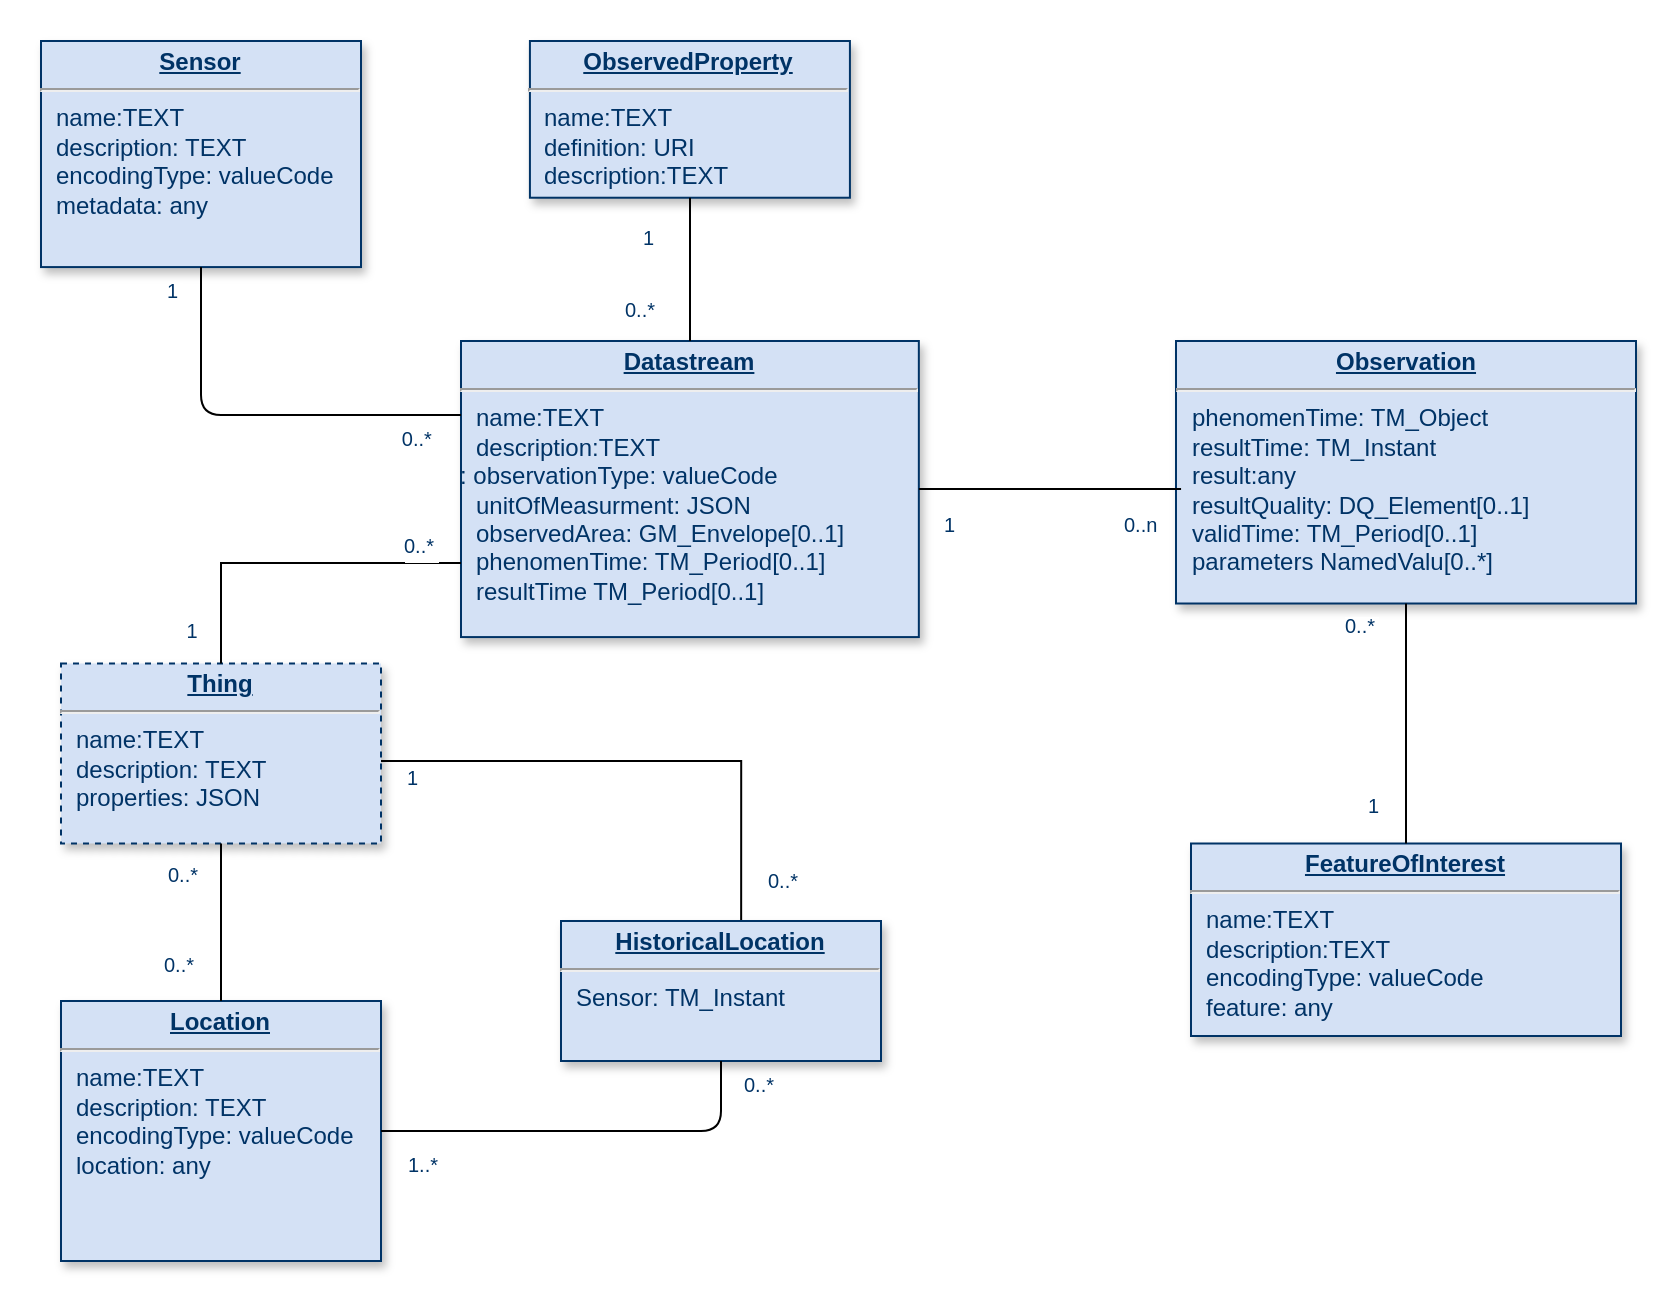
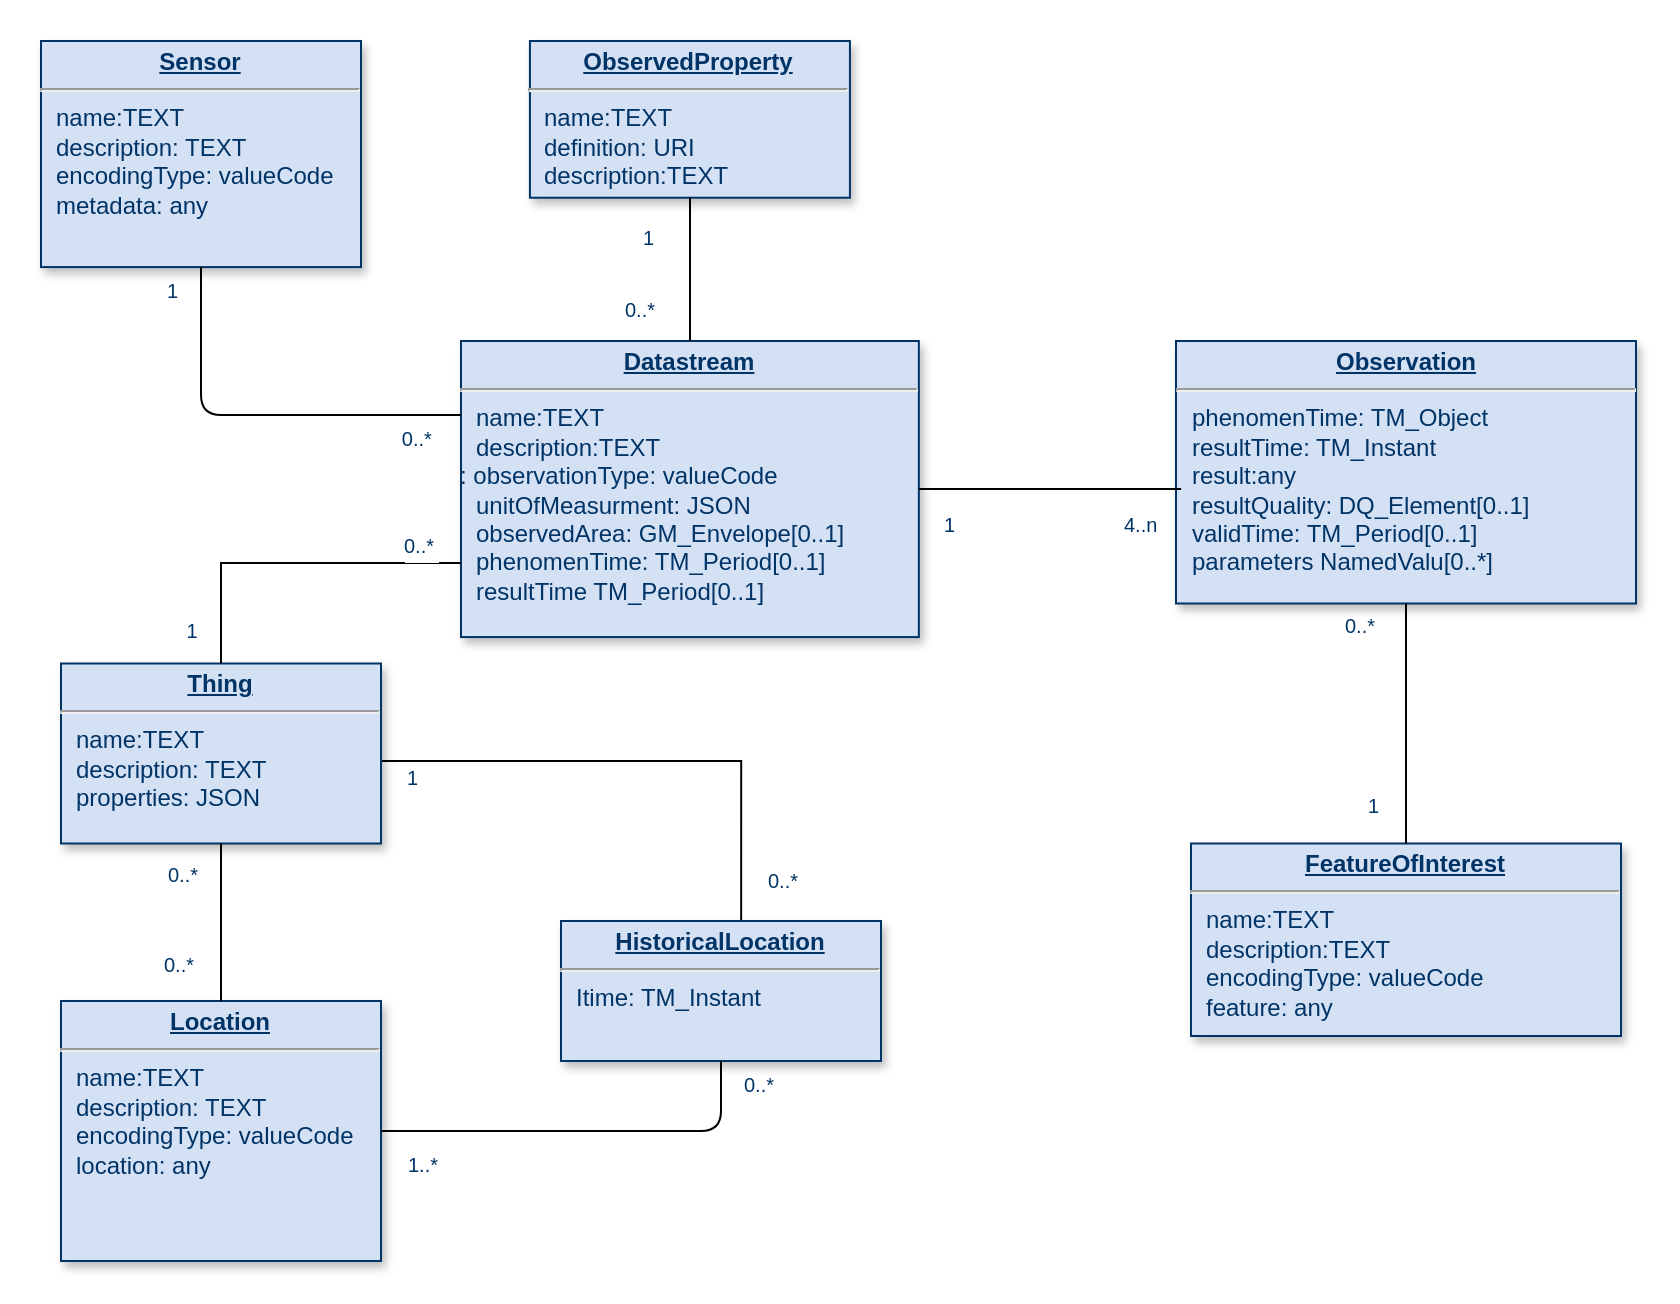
  <mxCell id="0" />
  <mxCell id="1" parent="0" />
  <mxCell id="2" value="" style="group" vertex="1" connectable="0" parent="1"><mxGeometry y="20" width="797.5" height="610" as="geometry" x="20" /></mxCell>
  <mxCell id="3" value="&lt;p style=&quot;margin: 0px; margin-top: 4px; text-align: center; text-decoration: underline;&quot;&gt;&lt;strong&gt;Observation&lt;/strong&gt;&lt;/p&gt;&lt;hr&gt;&lt;p style=&quot;margin: 0px; margin-left: 8px;&quot;&gt;phenomenTime: TM_Object&lt;/p&gt;&lt;p style=&quot;margin: 0px; margin-left: 8px;&quot;&gt;resultTime: TM_Instant&lt;/p&gt;&lt;p style=&quot;margin: 0px; margin-left: 8px;&quot;&gt;&lt;/p&gt;&lt;p style=&quot;margin: 0px; margin-left: 8px;&quot;&gt;result:any&lt;/p&gt;&lt;p style=&quot;margin: 0px; margin-left: 8px;&quot;&gt;resultQuality: DQ_Element[0..1]&lt;br&gt;&lt;/p&gt;&lt;p style=&quot;margin: 0px; margin-left: 8px;&quot;&gt;validTime: TM_Period[0..1]&lt;br&gt;&lt;/p&gt;&lt;p style=&quot;margin: 0px; margin-left: 8px;&quot;&gt;parameters NamedValu[0..*]&lt;/p&gt;" style="verticalAlign=top;align=left;overflow=fill;fontSize=12;fontFamily=Helvetica;html=1;strokeColor=#003366;shadow=1;fillColor=#D4E1F5;fontColor=#003366" parent="2" vertex="1"><mxGeometry x="567.5" y="150.0" width="230" height="131.25" as="geometry" /></mxCell>
  <mxCell id="4" value="&lt;p style=&quot;margin: 0px; margin-top: 4px; text-align: center; text-decoration: underline;&quot;&gt;&lt;strong&gt;ObservedProperty&lt;/strong&gt;&lt;/p&gt;&lt;hr&gt;&lt;p style=&quot;margin: 0px; margin-left: 8px;&quot;&gt;name:TEXT&lt;/p&gt;&lt;p style=&quot;margin: 0px; margin-left: 8px;&quot;&gt;definition: URI&lt;br&gt;&lt;/p&gt;&lt;p style=&quot;margin: 0px; margin-left: 8px;&quot;&gt;&lt;/p&gt;&lt;p style=&quot;margin: 0px; margin-left: 8px;&quot;&gt;description:TEXT&lt;/p&gt;" style="verticalAlign=top;align=left;overflow=fill;fontSize=12;fontFamily=Helvetica;html=1;strokeColor=#003366;shadow=1;fillColor=#D4E1F5;fontColor=#003366" parent="2" vertex="1"><mxGeometry x="244.46" width="160" height="78.36" as="geometry" /></mxCell>
  <mxCell id="5" value="&lt;p style=&quot;margin: 0px; margin-top: 4px; text-align: center; text-decoration: underline;&quot;&gt;&lt;strong&gt;Sensor&lt;/strong&gt;&lt;/p&gt;&lt;hr&gt;&lt;p style=&quot;margin: 0px; margin-left: 8px;&quot;&gt;name:TEXT&lt;/p&gt;&lt;p style=&quot;margin: 0px; margin-left: 8px;&quot;&gt;description: TEXT&lt;br&gt;&lt;/p&gt;&lt;p style=&quot;margin: 0px; margin-left: 8px;&quot;&gt;encodingType: valueCode&lt;br&gt;&lt;/p&gt;&lt;p style=&quot;margin: 0px; margin-left: 8px;&quot;&gt;metadata: any&lt;/p&gt;" style="verticalAlign=top;align=left;overflow=fill;fontSize=12;fontFamily=Helvetica;html=1;strokeColor=#003366;shadow=1;fillColor=#D4E1F5;fontColor=#003366" parent="2" vertex="1"><mxGeometry y="5.684e-14" width="160" height="113.04" as="geometry" /></mxCell>
  <mxCell id="6" value="&lt;p style=&quot;margin: 0px; margin-top: 4px; text-align: center; text-decoration: underline;&quot;&gt;&lt;strong&gt;FeatureOfInterest&lt;/strong&gt;&lt;/p&gt;&lt;hr&gt;&lt;p style=&quot;margin: 0px; margin-left: 8px;&quot;&gt;name:TEXT&lt;/p&gt;&lt;p style=&quot;margin: 0px; margin-left: 8px;&quot;&gt;&lt;/p&gt;&lt;p style=&quot;margin: 0px; margin-left: 8px;&quot;&gt;description:TEXT&lt;/p&gt;&lt;p style=&quot;margin: 0px; margin-left: 8px;&quot;&gt;encodingType: valueCode&lt;br&gt;&lt;/p&gt;&lt;p style=&quot;margin: 0px; margin-left: 8px;&quot;&gt;feature: any&lt;/p&gt;" style="verticalAlign=top;align=left;overflow=fill;fontSize=12;fontFamily=Helvetica;html=1;strokeColor=#003366;shadow=1;fillColor=#D4E1F5;fontColor=#003366" parent="2" vertex="1"><mxGeometry x="575" y="401.25" width="215" height="96.25" as="geometry" /></mxCell>
  <mxCell id="7" value="&lt;p style=&quot;margin: 0px; margin-top: 4px; text-align: center; text-decoration: underline;&quot;&gt;&lt;strong&gt;Location&lt;/strong&gt;&lt;/p&gt;&lt;hr&gt;&lt;p style=&quot;margin: 0px; margin-left: 8px;&quot;&gt;name:TEXT&lt;/p&gt;&lt;p style=&quot;margin: 0px; margin-left: 8px;&quot;&gt;description: TEXT&lt;br&gt;&lt;/p&gt;&lt;p style=&quot;margin: 0px; margin-left: 8px;&quot;&gt;encodingType: valueCode&lt;br&gt;&lt;/p&gt;&lt;p style=&quot;margin: 0px; margin-left: 8px;&quot;&gt;location: any&lt;/p&gt;" style="verticalAlign=top;align=left;overflow=fill;fontSize=12;fontFamily=Helvetica;html=1;strokeColor=#003366;shadow=1;fillColor=#D4E1F5;fontColor=#003366" parent="2" vertex="1"><mxGeometry x="10" y="480" width="160" height="130" as="geometry" /></mxCell>
  <mxCell id="8" value="&lt;p style=&quot;margin: 0px; margin-top: 4px; text-align: center; text-decoration: underline;&quot;&gt;&lt;strong&gt;Datastream&lt;/strong&gt;&lt;/p&gt;&lt;hr&gt;&lt;p style=&quot;margin: 0px; margin-left: 8px;&quot;&gt;name:TEXT&lt;/p&gt;&lt;p style=&quot;margin: 0px; margin-left: 8px;&quot;&gt;&lt;/p&gt;&lt;p style=&quot;margin: 0px; margin-left: 8px;&quot;&gt;description:TEXT&lt;/p&gt;: observationType: valueCode&lt;br&gt;&lt;p style=&quot;margin: 0px; margin-left: 8px;&quot;&gt;&lt;/p&gt;&lt;p style=&quot;margin: 0px; margin-left: 8px;&quot;&gt;unitOfMeasurment: JSON&lt;br&gt;&lt;/p&gt;&lt;p style=&quot;margin: 0px; margin-left: 8px;&quot;&gt;observedArea: GM_Envelope[0..1]&lt;br&gt;&lt;/p&gt;&lt;p style=&quot;margin: 0px; margin-left: 8px;&quot;&gt;phenomenTime: TM_Period[0..1]&lt;br&gt;&lt;/p&gt;&lt;p style=&quot;margin: 0px; margin-left: 8px;&quot;&gt;resultTime TM_Period[0..1]&lt;/p&gt;" style="verticalAlign=top;align=left;overflow=fill;fontSize=12;fontFamily=Helvetica;html=1;strokeColor=#003366;shadow=1;fillColor=#D4E1F5;fontColor=#003366" parent="2" vertex="1"><mxGeometry x="210.0" y="150.0" width="228.92" height="148.04" as="geometry" /></mxCell>
  <mxCell id="9" style="edgeStyle=orthogonalEdgeStyle;rounded=0;orthogonalLoop=1;jettySize=auto;html=1;entryX=1;entryY=0.75;entryDx=0;entryDy=0;exitX=0.563;exitY=0;exitDx=0;exitDy=0;exitPerimeter=0;endArrow=none;endFill=0;" edge="1" parent="2" source="10"><mxGeometry relative="1" as="geometry"><mxPoint x="350" y="421.25" as="sourcePoint" /><mxPoint x="170" y="360" as="targetPoint" /><Array as="points"><mxPoint x="350" y="360" /></Array></mxGeometry></mxCell>
- <mxCell id="10" value="&lt;p style=&quot;margin: 0px; margin-top: 4px; text-align: center; text-decoration: underline;&quot;&gt;&lt;strong&gt;HistoricalLocation&lt;/strong&gt;&lt;/p&gt;&lt;hr&gt;&lt;p style=&quot;margin: 0px; margin-left: 8px;&quot;&gt;Sensor: TM_Instant&lt;/p&gt;" style="verticalAlign=top;align=left;overflow=fill;fontSize=12;fontFamily=Helvetica;html=1;strokeColor=#003366;shadow=1;fillColor=#D4E1F5;fontColor=#003366" parent="2" vertex="1"><mxGeometry x="260" y="440" width="160" height="70" as="geometry" /></mxCell>
- <mxCell id="11" value="&lt;p style=&quot;margin: 0px ; margin-top: 4px ; text-align: center ; text-decoration: underline&quot;&gt;&lt;strong&gt;Thing&lt;/strong&gt;&lt;/p&gt;&lt;hr&gt;&lt;p style=&quot;margin: 0px; margin-left: 8px;&quot;&gt;name:TEXT&lt;/p&gt;&lt;p style=&quot;margin: 0px; margin-left: 8px;&quot;&gt;description: TEXT &lt;br&gt;&lt;/p&gt;&lt;p style=&quot;margin: 0px; margin-left: 8px;&quot;&gt;properties: JSON&lt;/p&gt;" style="verticalAlign=top;align=left;overflow=fill;fontSize=12;fontFamily=Helvetica;html=1;strokeColor=#003366;shadow=1;fillColor=#D4E1F5;fontColor=#003366;dashed=1;" parent="2" vertex="1"><mxGeometry x="10" y="311.25" width="160" height="90" as="geometry" /></mxCell>
+ <mxCell id="10" value="&lt;p style=&quot;margin: 0px; margin-top: 4px; text-align: center; text-decoration: underline;&quot;&gt;&lt;strong&gt;HistoricalLocation&lt;/strong&gt;&lt;/p&gt;&lt;hr&gt;&lt;p style=&quot;margin: 0px; margin-left: 8px;&quot;&gt;Itime: TM_Instant&lt;/p&gt;" style="verticalAlign=top;align=left;overflow=fill;fontSize=12;fontFamily=Helvetica;html=1;strokeColor=#003366;shadow=1;fillColor=#D4E1F5;fontColor=#003366" parent="2" vertex="1"><mxGeometry x="260" y="440" width="160" height="70" as="geometry" /></mxCell>
+ <mxCell id="11" value="&lt;p style=&quot;margin: 0px ; margin-top: 4px ; text-align: center ; text-decoration: underline&quot;&gt;&lt;strong&gt;Thing&lt;/strong&gt;&lt;/p&gt;&lt;hr&gt;&lt;p style=&quot;margin: 0px; margin-left: 8px;&quot;&gt;name:TEXT&lt;/p&gt;&lt;p style=&quot;margin: 0px; margin-left: 8px;&quot;&gt;description: TEXT &lt;br&gt;&lt;/p&gt;&lt;p style=&quot;margin: 0px; margin-left: 8px;&quot;&gt;properties: JSON&lt;/p&gt;" style="verticalAlign=top;align=left;overflow=fill;fontSize=12;fontFamily=Helvetica;html=1;strokeColor=#003366;shadow=1;fillColor=#D4E1F5;fontColor=#003366" parent="2" vertex="1"><mxGeometry x="10" y="311.25" width="160" height="90" as="geometry" /></mxCell>
  <mxCell id="12" value="" style="endArrow=none;endSize=12;startArrow=none;startSize=14;startFill=0;edgeStyle=orthogonalEdgeStyle;endFill=0;" parent="2" source="4" target="8" edge="1"><mxGeometry x="389.36" y="350" as="geometry"><mxPoint x="379.36" y="340" as="sourcePoint" /><mxPoint x="539.36" y="340" as="targetPoint" /></mxGeometry></mxCell>
  <mxCell id="13" value="1" style="resizable=0;align=left;verticalAlign=top;labelBackgroundColor=#ffffff;fontSize=10;strokeColor=#003366;shadow=1;fillColor=#D4E1F5;fontColor=#003366" parent="12" connectable="0" vertex="1"><mxGeometry x="-1" relative="1" as="geometry"><mxPoint x="-25" y="8" as="offset" /></mxGeometry></mxCell>
  <mxCell id="14" value="0..*&#10;" style="resizable=0;align=right;verticalAlign=top;labelBackgroundColor=#ffffff;fontSize=10;strokeColor=#003366;shadow=1;fillColor=#D4E1F5;fontColor=#003366" parent="12" connectable="0" vertex="1"><mxGeometry x="1" relative="1" as="geometry"><mxPoint x="-16" y="-28" as="offset" /></mxGeometry></mxCell>
  <mxCell id="15" value="" style="endArrow=none;endSize=12;startArrow=none;startSize=14;startFill=0;edgeStyle=orthogonalEdgeStyle;entryX=1;entryY=0.5;entryDx=0;entryDy=0;endFill=0;exitX=0.5;exitY=1;exitDx=0;exitDy=0;" parent="2" source="10" target="7" edge="1"><mxGeometry x="469.36" y="526.16" as="geometry"><mxPoint x="459.36" y="516.16" as="sourcePoint" /><mxPoint x="970" y="760" as="targetPoint" /></mxGeometry></mxCell>
  <mxCell id="16" value="0..*" style="resizable=0;align=left;verticalAlign=top;labelBackgroundColor=#ffffff;fontSize=10;strokeColor=#003366;shadow=1;fillColor=#D4E1F5;fontColor=#003366" parent="15" connectable="0" vertex="1"><mxGeometry x="-1" relative="1" as="geometry"><mxPoint x="10" as="offset" /></mxGeometry></mxCell>
  <mxCell id="17" value="1..*" style="resizable=0;align=right;verticalAlign=top;labelBackgroundColor=#ffffff;fontSize=10;strokeColor=#003366;shadow=1;fillColor=#D4E1F5;fontColor=#003366" parent="15" connectable="0" vertex="1"><mxGeometry x="1" relative="1" as="geometry"><mxPoint x="30" y="5" as="offset" /></mxGeometry></mxCell>
  <mxCell id="18" value="" style="endArrow=none;endSize=12;startArrow=none;startSize=14;startFill=0;edgeStyle=orthogonalEdgeStyle;entryX=0;entryY=0.75;rounded=0;endFill=0;exitX=0.5;exitY=0;exitDx=0;exitDy=0;entryDx=0;entryDy=0;" parent="2" source="11" target="8" edge="1"><mxGeometry x="419.36" y="820" as="geometry"><mxPoint x="409.36" y="810" as="sourcePoint" /><mxPoint x="569.36" y="810" as="targetPoint" /></mxGeometry></mxCell>
  <mxCell id="19" value="0..*&#10;" style="resizable=0;align=left;verticalAlign=top;labelBackgroundColor=#ffffff;fontSize=10;strokeColor=#003366;shadow=1;fillColor=#D4E1F5;fontColor=#003366" parent="18" connectable="0" vertex="1"><mxGeometry x="-1" relative="1" as="geometry"><mxPoint x="90" y="-71" as="offset" /></mxGeometry></mxCell>
  <mxCell id="20" value="1" style="resizable=0;align=right;verticalAlign=top;labelBackgroundColor=#ffffff;fontSize=10;strokeColor=#003366;shadow=1;fillColor=#D4E1F5;fontColor=#003366" parent="18" connectable="0" vertex="1"><mxGeometry x="1" relative="1" as="geometry"><mxPoint x="-130" y="22" as="offset" /></mxGeometry></mxCell>
  <mxCell id="21" value="" style="endArrow=none;endSize=12;startArrow=none;startSize=14;startFill=0;edgeStyle=orthogonalEdgeStyle;endFill=0;" parent="2" source="6" target="3" edge="1"><mxGeometry x="1389.36" y="130" as="geometry"><mxPoint x="1379.36" y="120" as="sourcePoint" /><mxPoint x="1539.36" y="120" as="targetPoint" /></mxGeometry></mxCell>
  <mxCell id="22" value="0..*" style="resizable=0;align=left;verticalAlign=top;labelBackgroundColor=#ffffff;fontSize=10;strokeColor=#003366;shadow=1;fillColor=#D4E1F5;fontColor=#003366" parent="21" connectable="0" vertex="1"><mxGeometry x="-1" relative="1" as="geometry"><mxPoint x="-32" y="-121" as="offset" /></mxGeometry></mxCell>
  <mxCell id="23" value="1" style="resizable=0;align=right;verticalAlign=top;labelBackgroundColor=#ffffff;fontSize=10;strokeColor=#003366;shadow=1;fillColor=#D4E1F5;fontColor=#003366" parent="21" connectable="0" vertex="1"><mxGeometry x="1" relative="1" as="geometry"><mxPoint x="-12" y="89" as="offset" /></mxGeometry></mxCell>
  <mxCell id="24" value="" style="endArrow=none;endSize=12;startArrow=none;startSize=14;startFill=0;edgeStyle=orthogonalEdgeStyle;endFill=0;exitX=0;exitY=0.25;exitDx=0;exitDy=0;" parent="2" source="8" target="5" edge="1"><mxGeometry x="369.36" y="360" as="geometry"><mxPoint x="359.36" y="350" as="sourcePoint" /><mxPoint x="519.36" y="350" as="targetPoint" /><Array as="points" /></mxGeometry></mxCell>
  <mxCell id="25" value="0..*&#10;" style="resizable=0;align=left;verticalAlign=top;labelBackgroundColor=#ffffff;fontSize=10;strokeColor=#003366;shadow=1;fillColor=#D4E1F5;fontColor=#003366" parent="24" connectable="0" vertex="1"><mxGeometry x="-1" relative="1" as="geometry"><mxPoint x="-31.08" as="offset" /></mxGeometry></mxCell>
  <mxCell id="26" value="1" style="resizable=0;align=right;verticalAlign=top;labelBackgroundColor=#ffffff;fontSize=10;strokeColor=#003366;shadow=1;fillColor=#D4E1F5;fontColor=#003366" parent="24" connectable="0" vertex="1"><mxGeometry x="1" relative="1" as="geometry"><mxPoint x="-10" as="offset" /></mxGeometry></mxCell>
  <mxCell id="27" value="" style="endArrow=none;edgeStyle=orthogonalEdgeStyle;" parent="2" source="7" target="11" edge="1"><mxGeometry x="190" y="950" as="geometry"><mxPoint x="180" y="940" as="sourcePoint" /><mxPoint x="340" y="940" as="targetPoint" /></mxGeometry></mxCell>
  <mxCell id="28" value="0..*" style="resizable=0;align=left;verticalAlign=bottom;labelBackgroundColor=#ffffff;fontSize=10;strokeColor=#003366;shadow=1;fillColor=#D4E1F5;fontColor=#003366" parent="27" connectable="0" vertex="1"><mxGeometry x="-1" relative="1" as="geometry"><mxPoint x="-30" y="-10" as="offset" /></mxGeometry></mxCell>
  <mxCell id="29" value="0..*" style="resizable=0;align=right;verticalAlign=bottom;labelBackgroundColor=#ffffff;fontSize=10;strokeColor=#003366;shadow=1;fillColor=#D4E1F5;fontColor=#003366" parent="27" connectable="0" vertex="1"><mxGeometry x="1" relative="1" as="geometry"><mxPoint x="-10" y="23.84" as="offset" /></mxGeometry></mxCell>
  <mxCell id="30" value="1" style="resizable=0;align=right;verticalAlign=top;labelBackgroundColor=#ffffff;fontSize=10;strokeColor=#003366;shadow=1;fillColor=#D4E1F5;fontColor=#003366" connectable="0" vertex="1" parent="2"><mxGeometry x="190" y="356.25" as="geometry" /></mxCell>
  <mxCell id="31" value="0..*" style="resizable=0;align=right;verticalAlign=bottom;labelBackgroundColor=#ffffff;fontSize=10;strokeColor=#003366;shadow=1;fillColor=#D4E1F5;fontColor=#003366" connectable="0" vertex="1" parent="2"><mxGeometry x="380" y="428.13" as="geometry" /></mxCell>
  <mxCell id="32" style="edgeStyle=orthogonalEdgeStyle;rounded=0;orthogonalLoop=1;jettySize=auto;html=1;exitX=1;exitY=0.5;exitDx=0;exitDy=0;entryX=0.011;entryY=0.564;entryDx=0;entryDy=0;entryPerimeter=0;endArrow=none;endFill=0;" edge="1" parent="2" source="8" target="3"><mxGeometry relative="1" as="geometry" /></mxCell>
- <mxCell id="33" value="0..n" style="resizable=0;align=left;verticalAlign=top;labelBackgroundColor=#ffffff;fontSize=10;strokeColor=#003366;shadow=1;fillColor=#D4E1F5;fontColor=#003366" connectable="0" vertex="1" parent="2"><mxGeometry x="540" y="230" as="geometry" /></mxCell>
+ <mxCell id="33" value="4..n" style="resizable=0;align=left;verticalAlign=top;labelBackgroundColor=#ffffff;fontSize=10;strokeColor=#003366;shadow=1;fillColor=#D4E1F5;fontColor=#003366" connectable="0" vertex="1" parent="2"><mxGeometry x="540" y="230" as="geometry" /></mxCell>
  <mxCell id="34" value="1" style="resizable=0;align=left;verticalAlign=top;labelBackgroundColor=#ffffff;fontSize=10;strokeColor=#003366;shadow=1;fillColor=#D4E1F5;fontColor=#003366" connectable="0" vertex="1" parent="2"><mxGeometry x="450" y="230" as="geometry" /></mxCell>
